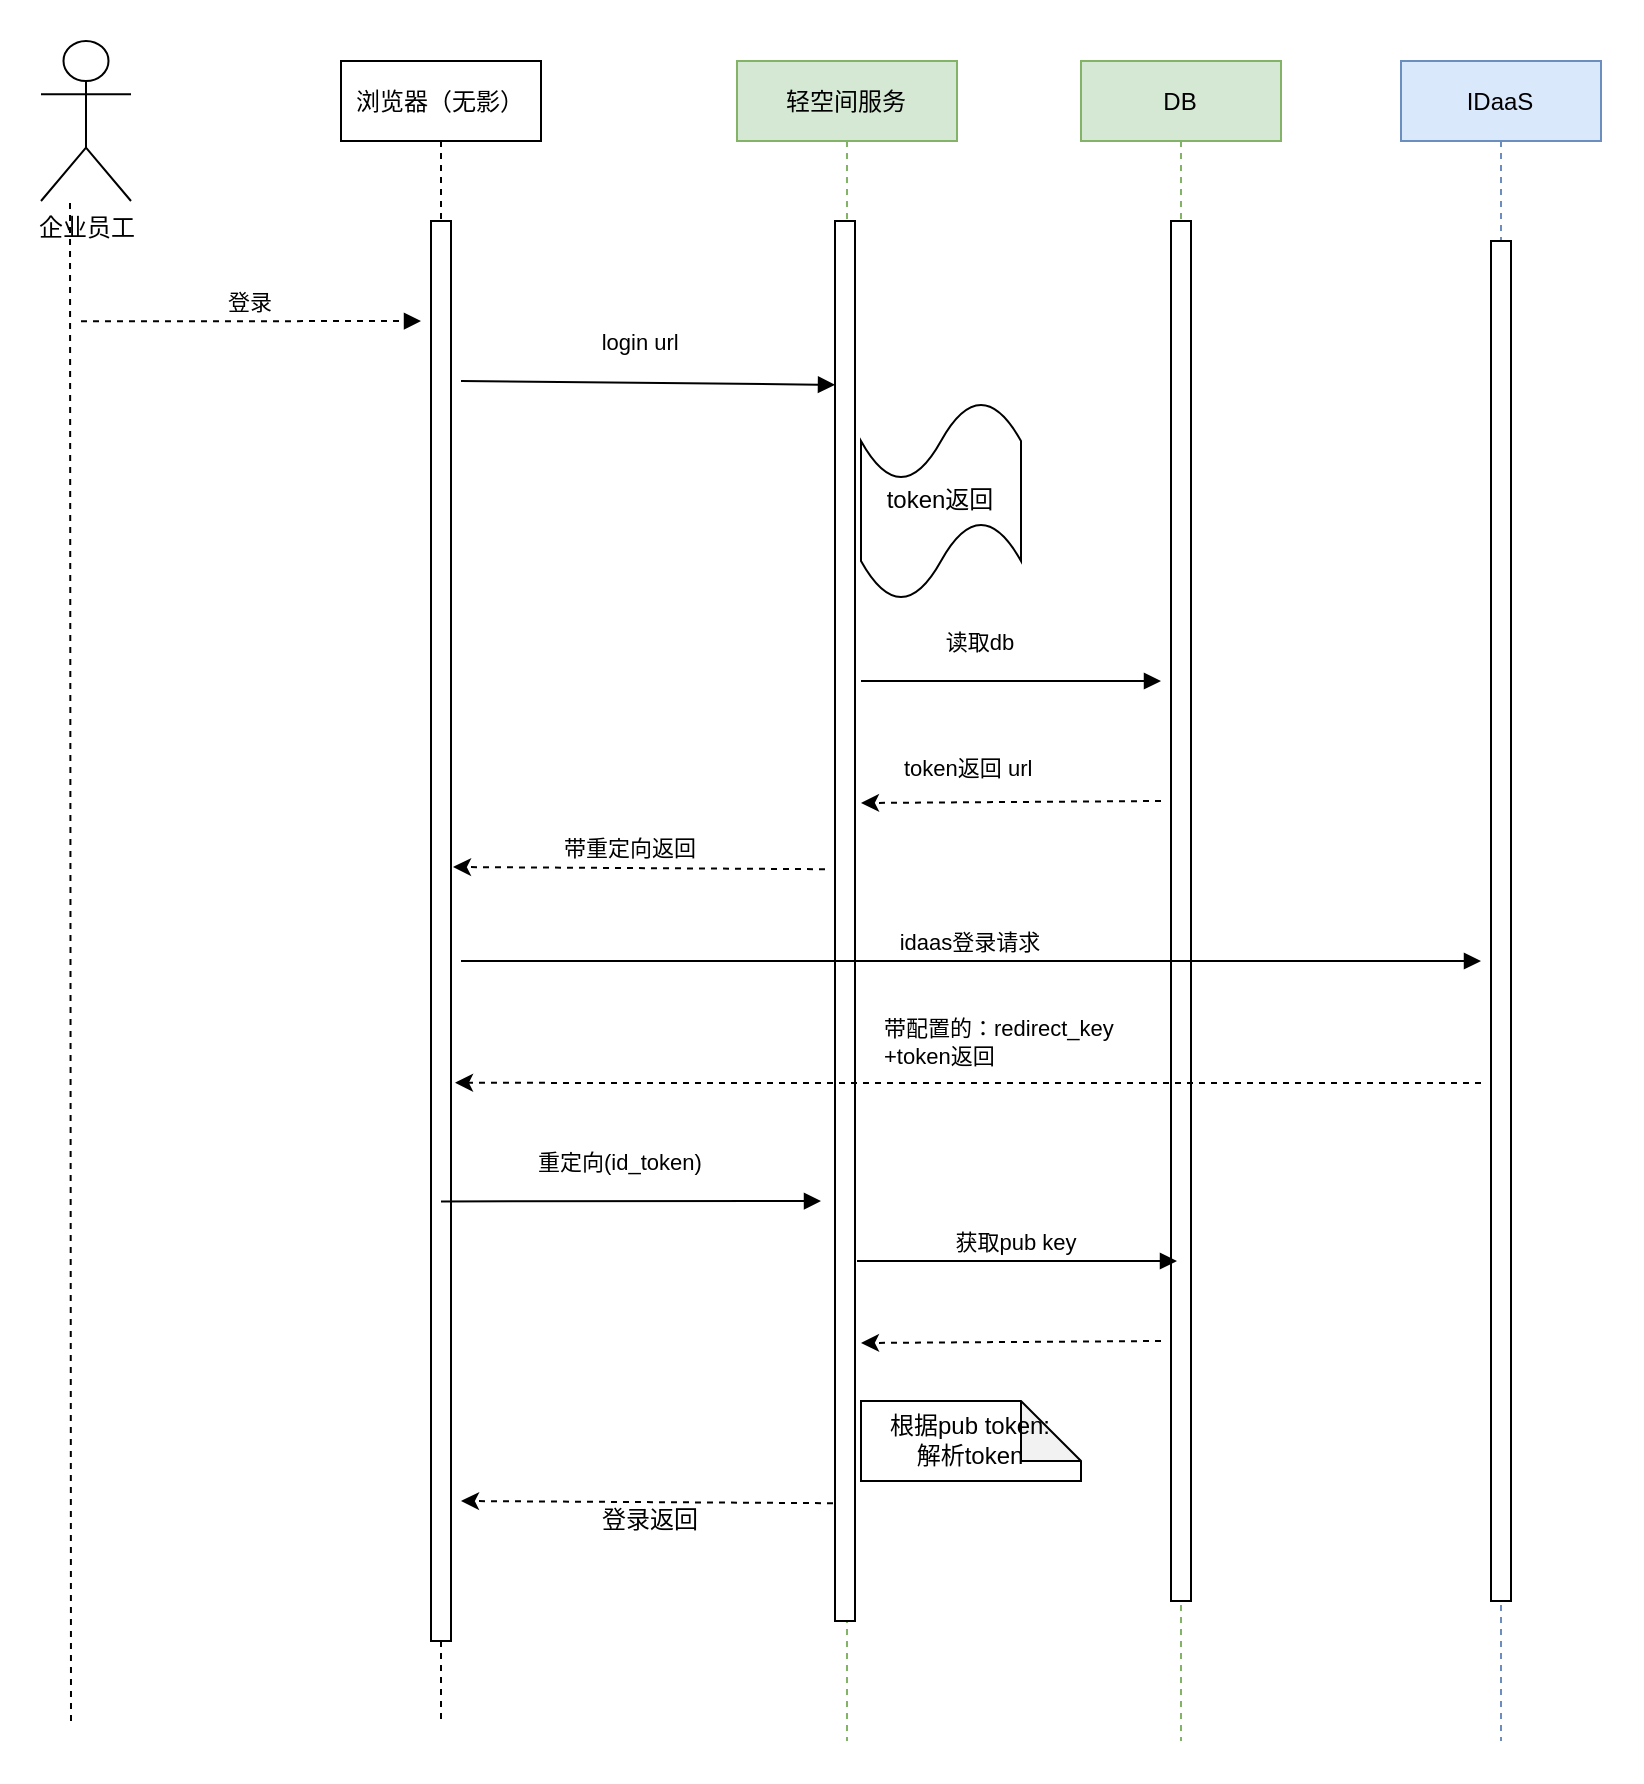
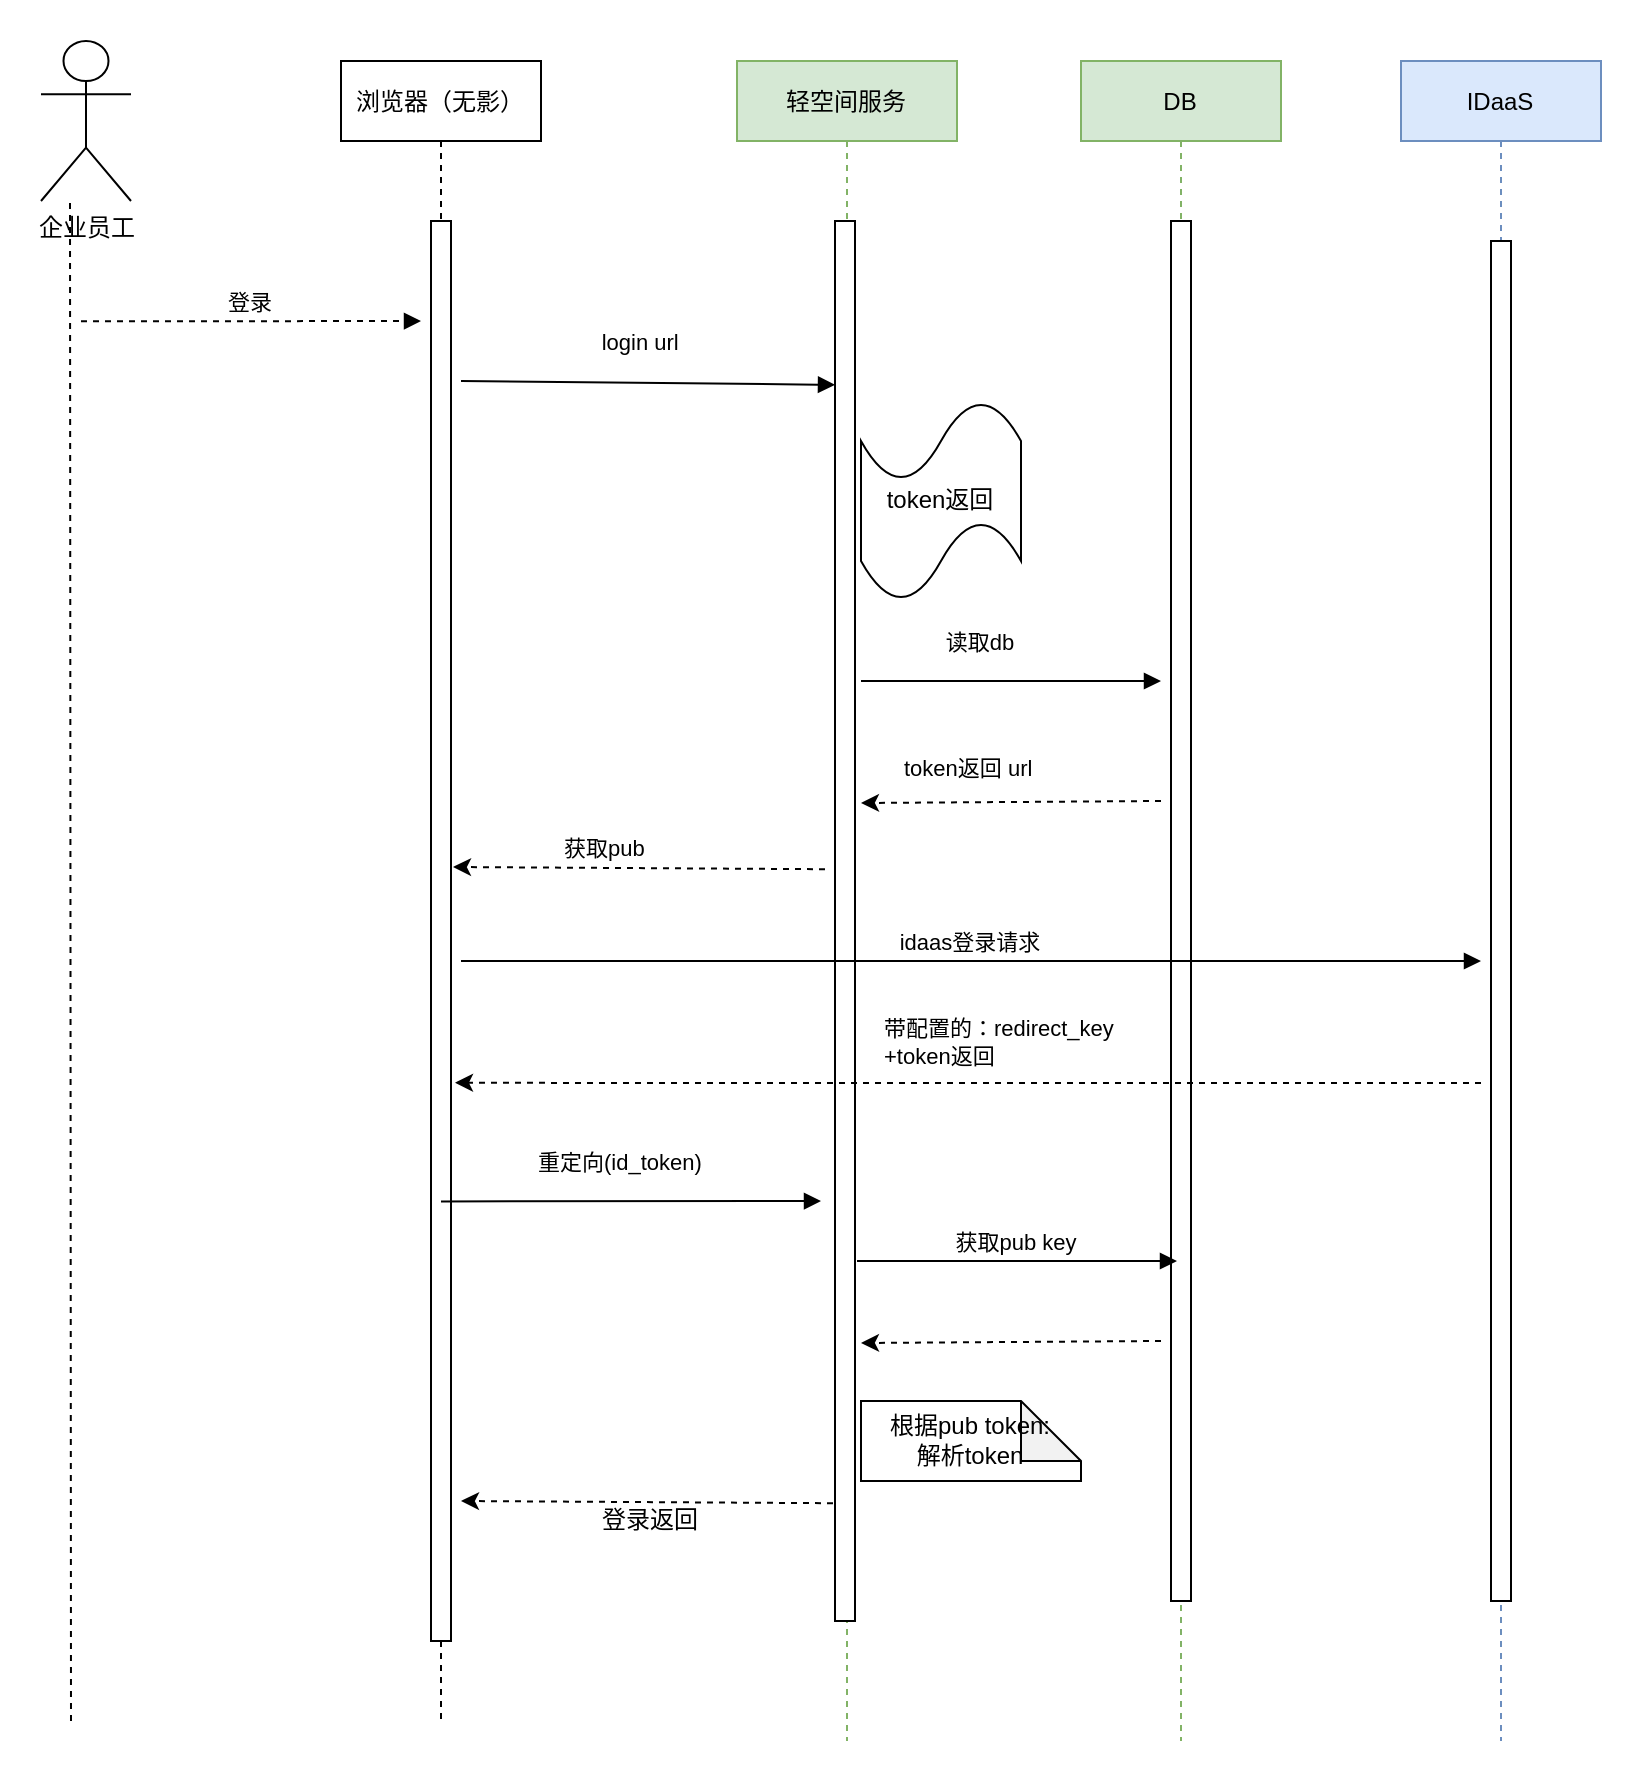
  <mxCell id="0" />
  <mxCell id="1" parent="0" />
  <mxCell id="2" value="轻空间服务" style="shape=umlLifeline;perimeter=lifelinePerimeter;container=1;collapsible=0;recursiveResize=0;rounded=0;shadow=0;strokeWidth=1;fillColor=#d5e8d4;strokeColor=#82b366;" vertex="1" parent="1"><mxGeometry x="368" y="30" width="110" height="840" as="geometry" /></mxCell>
  <mxCell id="3" value="" style="points=[];perimeter=orthogonalPerimeter;rounded=0;shadow=0;strokeWidth=1;" vertex="1" parent="2"><mxGeometry x="49" y="80" width="10" height="700" as="geometry" /></mxCell>
  <mxCell id="4" value="DB" style="shape=umlLifeline;perimeter=lifelinePerimeter;container=1;collapsible=0;recursiveResize=0;rounded=0;shadow=0;strokeWidth=1;fillColor=#d5e8d4;strokeColor=#82b366;" vertex="1" parent="1"><mxGeometry x="540" y="30" width="100" height="840" as="geometry" /></mxCell>
  <mxCell id="5" value="" style="points=[];perimeter=orthogonalPerimeter;rounded=0;shadow=0;strokeWidth=1;" vertex="1" parent="4"><mxGeometry x="45" y="80" width="10" height="690" as="geometry" /></mxCell>
  <mxCell id="6" value="login url" style="verticalAlign=bottom;endArrow=block;shadow=0;strokeWidth=1;entryX=0;entryY=0.117;entryDx=0;entryDy=0;entryPerimeter=0;" edge="1" parent="1" target="3"><mxGeometry x="-0.039" y="11" relative="1" as="geometry"><mxPoint x="230" y="190" as="sourcePoint" /><mxPoint x="609.5" y="190" as="targetPoint" /><mxPoint as="offset" /></mxGeometry></mxCell>
  <mxCell id="7" value="IDaaS" style="shape=umlLifeline;perimeter=lifelinePerimeter;container=1;collapsible=0;recursiveResize=0;rounded=0;shadow=0;strokeWidth=1;fillColor=#dae8fc;strokeColor=#6c8ebf;" vertex="1" parent="1"><mxGeometry x="700" y="30" width="100" height="840" as="geometry" /></mxCell>
  <mxCell id="8" value="" style="points=[];perimeter=orthogonalPerimeter;rounded=0;shadow=0;strokeWidth=1;" vertex="1" parent="7"><mxGeometry x="45" y="90" width="10" height="680" as="geometry" /></mxCell>
  <mxCell id="9" value="企业员工" style="shape=umlActor;verticalLabelPosition=bottom;verticalAlign=top;html=1;outlineConnect=0;" vertex="1" parent="1"><mxGeometry x="20" y="20" width="45" height="80" as="geometry" /></mxCell>
  <mxCell id="10" value="" style="endArrow=none;dashed=1;html=1;" edge="1" parent="1"><mxGeometry width="50" height="50" relative="1" as="geometry"><mxPoint x="35" y="860" as="sourcePoint" /><mxPoint x="34.5" y="100" as="targetPoint" /></mxGeometry></mxCell>
  <mxCell id="11" value="浏览器（无影）" style="shape=umlLifeline;perimeter=lifelinePerimeter;container=1;collapsible=0;recursiveResize=0;rounded=0;shadow=0;strokeWidth=1;" vertex="1" parent="1"><mxGeometry x="170" y="30" width="100" height="830" as="geometry" /></mxCell>
  <mxCell id="12" value="" style="points=[];perimeter=orthogonalPerimeter;rounded=0;shadow=0;strokeWidth=1;" vertex="1" parent="11"><mxGeometry x="45" y="80" width="10" height="710" as="geometry" /></mxCell>
  <mxCell id="13" value="登录" style="verticalAlign=bottom;endArrow=block;shadow=0;strokeWidth=1;dashed=1;" edge="1" parent="11"><mxGeometry relative="1" as="geometry"><mxPoint x="-130" y="130.17" as="sourcePoint" /><mxPoint x="40" y="130" as="targetPoint" /></mxGeometry></mxCell>
  <mxCell id="14" value="读取db" style="verticalAlign=bottom;endArrow=block;shadow=0;strokeWidth=1;" edge="1" parent="1"><mxGeometry x="-0.2" y="10" relative="1" as="geometry"><mxPoint x="430" y="340" as="sourcePoint" /><mxPoint x="580" y="340" as="targetPoint" /><mxPoint as="offset" /></mxGeometry></mxCell>
  <mxCell id="15" value="" style="endArrow=classic;html=1;dashed=1;" edge="1" parent="1"><mxGeometry width="50" height="50" relative="1" as="geometry"><mxPoint x="580" y="400" as="sourcePoint" /><mxPoint x="430" y="401" as="targetPoint" /></mxGeometry></mxCell>
  <mxCell id="16" value="idaas登录请求" style="verticalAlign=bottom;endArrow=block;shadow=0;strokeWidth=1;" edge="1" parent="1"><mxGeometry relative="1" as="geometry"><mxPoint x="230" y="480" as="sourcePoint" /><mxPoint x="740" y="480" as="targetPoint" /></mxGeometry></mxCell>
  <mxCell id="17" value="重定向(id_token)" style="verticalAlign=bottom;endArrow=block;shadow=0;strokeWidth=1;" edge="1" parent="1"><mxGeometry x="-0.052" y="10" relative="1" as="geometry"><mxPoint x="220" y="600.21" as="sourcePoint" /><mxPoint x="410" y="600" as="targetPoint" /><mxPoint as="offset" /></mxGeometry></mxCell>
  <mxCell id="18" value="登录返回" style="text;html=1;strokeColor=none;fillColor=none;align=center;verticalAlign=middle;whiteSpace=wrap;rounded=0;" vertex="1" parent="1"><mxGeometry x="290" y="750" width="70" height="20" as="geometry" /></mxCell>
  <mxCell id="19" value="获取pub key" style="verticalAlign=bottom;endArrow=block;shadow=0;strokeWidth=1;" edge="1" parent="1"><mxGeometry relative="1" as="geometry"><mxPoint x="428" y="630" as="sourcePoint" /><mxPoint x="588" y="630" as="targetPoint" /></mxGeometry></mxCell>
  <mxCell id="20" value="" style="endArrow=classic;html=1;dashed=1;" edge="1" parent="1"><mxGeometry width="50" height="50" relative="1" as="geometry"><mxPoint x="580" y="670" as="sourcePoint" /><mxPoint x="430" y="671" as="targetPoint" /></mxGeometry></mxCell>
  <mxCell id="21" value="根据pub token:&lt;br&gt;解析token" style="shape=note;whiteSpace=wrap;html=1;backgroundOutline=1;darkOpacity=0.05;" vertex="1" parent="1"><mxGeometry x="430" y="700" width="110" height="40" as="geometry" /></mxCell>
  <mxCell id="22" value="token返回" style="shape=tape;whiteSpace=wrap;html=1;" vertex="1" parent="1"><mxGeometry x="430" y="200" width="80" height="100" as="geometry" /></mxCell>
  <mxCell id="23" value="&lt;span style=&quot;color: rgb(0 , 0 , 0) ; font-family: &amp;#34;helvetica&amp;#34; ; font-size: 11px ; font-style: normal ; font-weight: 400 ; letter-spacing: normal ; text-align: center ; text-indent: 0px ; text-transform: none ; word-spacing: 0px ; background-color: rgb(255 , 255 , 255) ; display: inline ; float: none&quot;&gt;token返回 url&lt;/span&gt;" style="text;whiteSpace=wrap;html=1;" vertex="1" parent="1"><mxGeometry x="450" y="370" width="130" height="30" as="geometry" /></mxCell>
  <mxCell id="24" value="" style="endArrow=classic;html=1;dashed=1;exitX=-0.5;exitY=0.463;exitDx=0;exitDy=0;exitPerimeter=0;" edge="1" parent="1" source="3"><mxGeometry width="50" height="50" relative="1" as="geometry"><mxPoint x="410" y="430" as="sourcePoint" /><mxPoint x="226" y="433" as="targetPoint" /></mxGeometry></mxCell>
- <mxCell id="25" value="&lt;div style=&quot;text-align: center&quot;&gt;&lt;font face=&quot;helvetica&quot;&gt;&lt;span style=&quot;font-size: 11px ; background-color: rgb(255 , 255 , 255)&quot;&gt;带重定向返回&lt;/span&gt;&lt;/font&gt;&lt;/div&gt;" style="text;whiteSpace=wrap;html=1;" vertex="1" parent="1"><mxGeometry x="280" y="410" width="90" height="30" as="geometry" /></mxCell>
+ <mxCell id="25" value="&lt;div style=&quot;text-align: center&quot;&gt;&lt;font face=&quot;helvetica&quot;&gt;&lt;span style=&quot;font-size: 11px ; background-color: rgb(255 , 255 , 255)&quot;&gt;获取pub&lt;/span&gt;&lt;/font&gt;&lt;/div&gt;" style="text;whiteSpace=wrap;html=1;" vertex="1" parent="1"><mxGeometry x="280" y="410" width="90" height="30" as="geometry" /></mxCell>
  <mxCell id="26" value="" style="endArrow=classic;html=1;dashed=1;entryX=1.2;entryY=0.597;entryDx=0;entryDy=0;entryPerimeter=0;" edge="1" parent="1"><mxGeometry width="50" height="50" relative="1" as="geometry"><mxPoint x="740" y="541" as="sourcePoint" /><mxPoint x="227" y="540.87" as="targetPoint" /><Array as="points"><mxPoint x="320" y="541" /></Array></mxGeometry></mxCell>
  <mxCell id="27" value="&lt;span style=&quot;color: rgb(0 , 0 , 0) ; font-family: &amp;#34;helvetica&amp;#34; ; font-size: 11px ; font-style: normal ; font-weight: 400 ; letter-spacing: normal ; text-align: center ; text-indent: 0px ; text-transform: none ; word-spacing: 0px ; background-color: rgb(255 , 255 , 255) ; display: inline ; float: none&quot;&gt;带配置的：redirect_key&lt;br&gt;+token返回&lt;/span&gt;" style="text;whiteSpace=wrap;html=1;" vertex="1" parent="1"><mxGeometry x="440" y="500" width="150" height="30" as="geometry" /></mxCell>
  <mxCell id="28" value="" style="endArrow=classic;html=1;dashed=1;exitX=-0.5;exitY=0.463;exitDx=0;exitDy=0;exitPerimeter=0;" edge="1" parent="1"><mxGeometry width="50" height="50" relative="1" as="geometry"><mxPoint x="416" y="751.1" as="sourcePoint" /><mxPoint x="230" y="750" as="targetPoint" /></mxGeometry></mxCell>
